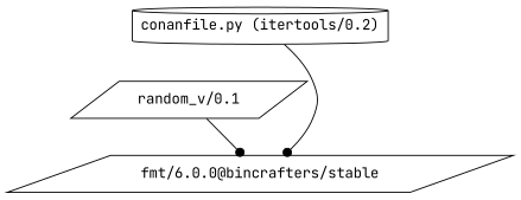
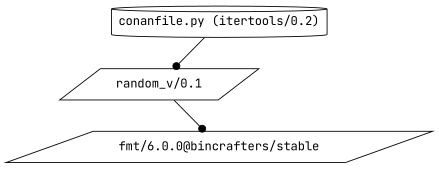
  digraph {
    fontname="JetBrains Mono"
    node [fontname="JetBrains Mono" shape=parallelogram]
    edge [arrowhead=dot fontname="JetBrains Mono"]
    "random_v/0.1"
    "fmt/6.0.0@bincrafters/stable"
    n3 [label="conanfile.py (itertools/0.2)" shape=cylinder]
    "random_v/0.1" -> "fmt/6.0.0@bincrafters/stable"
-   n3 -> "fmt/6.0.0@bincrafters/stable"
+   n3 -> "random_v/0.1"
  }
